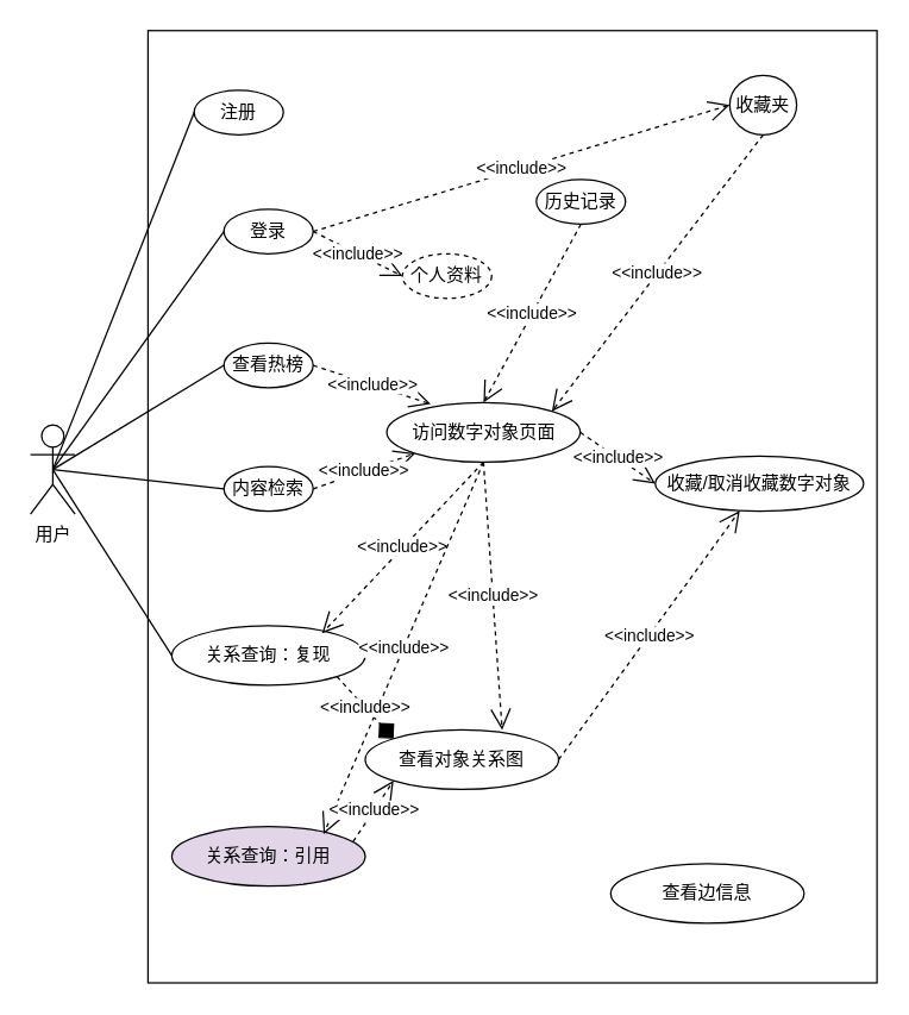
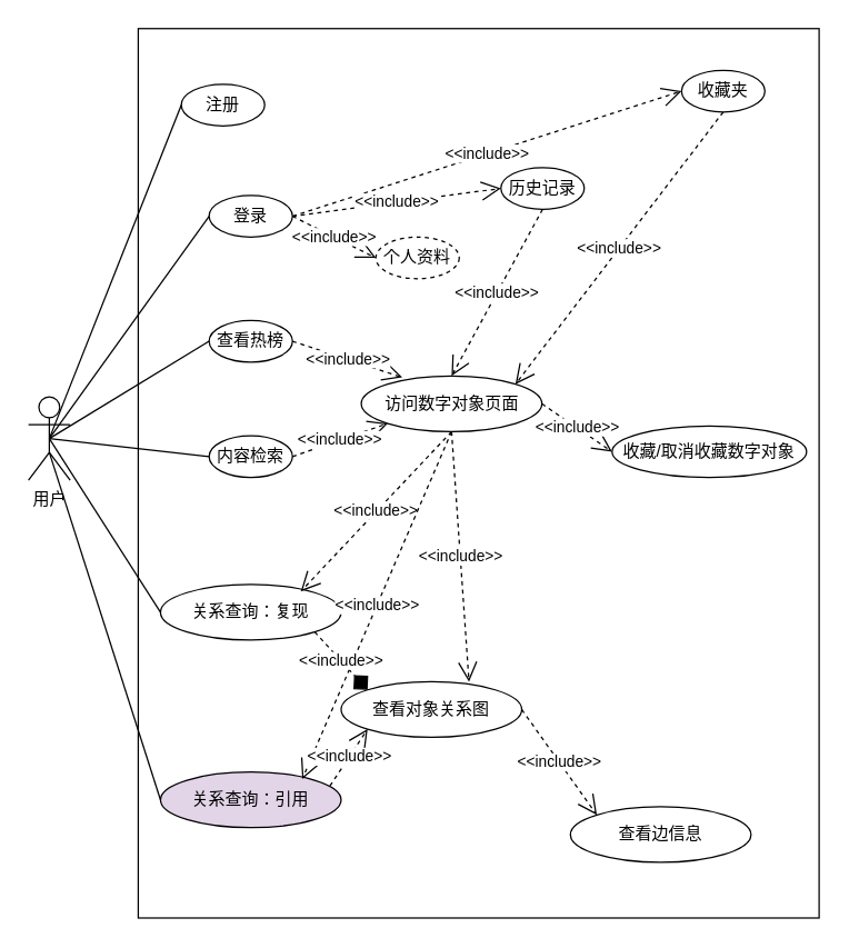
  <mxCell id="0" />
  <mxCell id="1" parent="0" />
  <mxCell id="2" value="" style="rounded=0;whiteSpace=wrap;html=1;" parent="1" vertex="1"><mxGeometry x="99" y="20" width="490" height="640" as="geometry" /></mxCell>
  <mxCell id="3" value="用户&lt;br&gt;" style="shape=umlActor;verticalLabelPosition=bottom;verticalAlign=top;html=1;" parent="1" vertex="1"><mxGeometry x="20" y="285" width="30" height="60" as="geometry" /></mxCell>
  <mxCell id="4" value="注册" style="ellipse;whiteSpace=wrap;html=1;" parent="1" vertex="1"><mxGeometry x="130" y="60" width="60" height="30" as="geometry" /></mxCell>
  <mxCell id="5" value="登录" style="ellipse;whiteSpace=wrap;html=1;" parent="1" vertex="1"><mxGeometry x="150" y="140" width="60" height="30" as="geometry" /></mxCell>
- <mxCell id="6" value="收藏夹" style="ellipse;whiteSpace=wrap;html=1;" parent="1" vertex="1"><mxGeometry x="490" y="50" width="45" height="40" as="geometry" /></mxCell>
+ <mxCell id="6" value="收藏夹" style="ellipse;whiteSpace=wrap;html=1;" parent="1" vertex="1"><mxGeometry x="490" y="50" width="60" height="30" as="geometry" /></mxCell>
  <mxCell id="7" value="历史记录" style="ellipse;whiteSpace=wrap;html=1;" parent="1" vertex="1"><mxGeometry x="360" y="120" width="60" height="30" as="geometry" /></mxCell>
  <mxCell id="8" value="个人资料" style="ellipse;whiteSpace=wrap;html=1;dashed=1;" parent="1" vertex="1"><mxGeometry x="270" y="170" width="60" height="30" as="geometry" /></mxCell>
  <mxCell id="9" value="查看热榜" style="ellipse;whiteSpace=wrap;html=1;" parent="1" vertex="1"><mxGeometry x="150" y="230" width="60" height="30" as="geometry" /></mxCell>
  <mxCell id="10" value="" style="endArrow=none;html=1;rounded=0;exitX=0.5;exitY=0.5;exitDx=0;exitDy=0;exitPerimeter=0;entryX=0;entryY=0.5;entryDx=0;entryDy=0;" parent="1" source="3" target="4" edge="1"><mxGeometry relative="1" as="geometry"><mxPoint x="260" y="320" as="sourcePoint" /><mxPoint x="420" y="320" as="targetPoint" /></mxGeometry></mxCell>
  <mxCell id="11" value="内容检索" style="ellipse;whiteSpace=wrap;html=1;" parent="1" vertex="1"><mxGeometry x="150" y="313" width="60" height="30" as="geometry" /></mxCell>
  <mxCell id="12" value="关系查询：复现" style="ellipse;whiteSpace=wrap;html=1;" parent="1" vertex="1"><mxGeometry x="115" y="420" width="130" height="40" as="geometry" /></mxCell>
  <mxCell id="13" value="关系查询：引用" style="ellipse;whiteSpace=wrap;html=1;fillColor=#e1d5e7;" parent="1" vertex="1"><mxGeometry x="115" y="555" width="130" height="40" as="geometry" /></mxCell>
  <mxCell id="14" value="访问数字对象页面" style="ellipse;whiteSpace=wrap;html=1;" parent="1" vertex="1"><mxGeometry x="259.5" y="270" width="130" height="40" as="geometry" /></mxCell>
  <mxCell id="15" value="收藏/&lt;span style=&quot;white-space: pre;&quot;&gt;取消收藏&lt;/span&gt;数字对象" style="ellipse;whiteSpace=wrap;html=1;" parent="1" vertex="1"><mxGeometry x="440" y="306" width="140" height="37" as="geometry" /></mxCell>
  <mxCell id="16" value="查看对象关系图" style="ellipse;whiteSpace=wrap;html=1;" parent="1" vertex="1"><mxGeometry x="245" y="490" width="130" height="40" as="geometry" /></mxCell>
  <mxCell id="17" value="查看边信息" style="ellipse;whiteSpace=wrap;html=1;" parent="1" vertex="1"><mxGeometry x="410" y="580" width="130" height="40" as="geometry" /></mxCell>
  <mxCell id="18" value="" style="endArrow=none;html=1;rounded=0;exitX=0.5;exitY=0.5;exitDx=0;exitDy=0;exitPerimeter=0;entryX=0;entryY=0.5;entryDx=0;entryDy=0;" parent="1" source="3" target="5" edge="1"><mxGeometry relative="1" as="geometry"><mxPoint x="55" y="330" as="sourcePoint" /><mxPoint x="160" y="85" as="targetPoint" /></mxGeometry></mxCell>
  <mxCell id="19" value="" style="endArrow=none;html=1;rounded=0;exitX=0.5;exitY=0.5;exitDx=0;exitDy=0;exitPerimeter=0;entryX=0;entryY=0.5;entryDx=0;entryDy=0;" parent="1" source="3" target="9" edge="1"><mxGeometry relative="1" as="geometry"><mxPoint x="65" y="340" as="sourcePoint" /><mxPoint x="170" y="95" as="targetPoint" /></mxGeometry></mxCell>
  <mxCell id="20" value="" style="endArrow=none;html=1;rounded=0;exitX=0.5;exitY=0.5;exitDx=0;exitDy=0;exitPerimeter=0;entryX=0;entryY=0.5;entryDx=0;entryDy=0;" parent="1" source="3" target="11" edge="1"><mxGeometry relative="1" as="geometry"><mxPoint x="75" y="350" as="sourcePoint" /><mxPoint x="180" y="105" as="targetPoint" /></mxGeometry></mxCell>
  <mxCell id="21" value="" style="endArrow=none;html=1;rounded=0;exitX=0.5;exitY=0.5;exitDx=0;exitDy=0;exitPerimeter=0;entryX=0;entryY=0.5;entryDx=0;entryDy=0;" parent="1" source="3" target="12" edge="1"><mxGeometry relative="1" as="geometry"><mxPoint x="85" y="360" as="sourcePoint" /><mxPoint x="190" y="115" as="targetPoint" /></mxGeometry></mxCell>
+ <mxCell id="22" value="" style="endArrow=none;html=1;rounded=0;exitX=0.5;exitY=0.667;exitDx=0;exitDy=0;exitPerimeter=0;entryX=0;entryY=0.5;entryDx=0;entryDy=0;" parent="1" source="3" target="13" edge="1"><mxGeometry relative="1" as="geometry"><mxPoint x="95" y="370" as="sourcePoint" /><mxPoint x="200" y="125" as="targetPoint" /></mxGeometry></mxCell>
  <mxCell id="23" value="&amp;lt;&amp;lt;include&amp;gt;&amp;gt;" style="endArrow=open;endSize=12;dashed=1;html=1;rounded=0;exitX=1;exitY=0.5;exitDx=0;exitDy=0;entryX=0;entryY=0.5;entryDx=0;entryDy=0;" edge="1" parent="1" source="5" target="6"><mxGeometry width="160" relative="1" as="geometry"><mxPoint x="260" y="340" as="sourcePoint" /><mxPoint x="420" y="340" as="targetPoint" /></mxGeometry></mxCell>
+ <mxCell id="24" value="&amp;lt;&amp;lt;include&amp;gt;&amp;gt;" style="endArrow=open;endSize=12;dashed=1;html=1;rounded=0;exitX=1;exitY=0.5;exitDx=0;exitDy=0;entryX=0;entryY=0.5;entryDx=0;entryDy=0;" edge="1" parent="1" source="5" target="7"><mxGeometry width="160" relative="1" as="geometry"><mxPoint x="220" y="165" as="sourcePoint" /><mxPoint x="500" y="75" as="targetPoint" /></mxGeometry></mxCell>
  <mxCell id="25" value="&amp;lt;&amp;lt;include&amp;gt;&amp;gt;" style="endArrow=open;endSize=12;dashed=1;html=1;rounded=0;exitX=1;exitY=0.5;exitDx=0;exitDy=0;entryX=0;entryY=0.5;entryDx=0;entryDy=0;" edge="1" parent="1" source="5" target="8"><mxGeometry width="160" relative="1" as="geometry"><mxPoint x="230" y="175" as="sourcePoint" /><mxPoint x="510" y="85" as="targetPoint" /></mxGeometry></mxCell>
  <mxCell id="26" value="&amp;lt;&amp;lt;include&amp;gt;&amp;gt;" style="endArrow=open;endSize=12;dashed=1;html=1;rounded=0;exitX=0.5;exitY=1;exitDx=0;exitDy=0;entryX=0.5;entryY=0;entryDx=0;entryDy=0;" edge="1" parent="1" source="7" target="14"><mxGeometry width="160" relative="1" as="geometry"><mxPoint x="240" y="185" as="sourcePoint" /><mxPoint x="520" y="95" as="targetPoint" /></mxGeometry></mxCell>
  <mxCell id="27" value="&amp;lt;&amp;lt;include&amp;gt;&amp;gt;" style="endArrow=open;endSize=12;dashed=1;html=1;rounded=0;exitX=0.5;exitY=1;exitDx=0;exitDy=0;entryX=1;entryY=0;entryDx=0;entryDy=0;" edge="1" parent="1" source="6" target="14"><mxGeometry width="160" relative="1" as="geometry"><mxPoint x="400" y="160" as="sourcePoint" /><mxPoint x="335" y="280" as="targetPoint" /></mxGeometry></mxCell>
  <mxCell id="28" value="&amp;lt;&amp;lt;include&amp;gt;&amp;gt;" style="endArrow=open;endSize=12;dashed=1;html=1;rounded=0;exitX=1;exitY=0.5;exitDx=0;exitDy=0;entryX=0.227;entryY=0.025;entryDx=0;entryDy=0;entryPerimeter=0;" edge="1" parent="1" source="9" target="14"><mxGeometry width="160" relative="1" as="geometry"><mxPoint x="410" y="170" as="sourcePoint" /><mxPoint x="345" y="290" as="targetPoint" /></mxGeometry></mxCell>
  <mxCell id="29" value="&amp;lt;&amp;lt;include&amp;gt;&amp;gt;" style="endArrow=open;endSize=12;dashed=1;html=1;rounded=0;exitX=1;exitY=0.5;exitDx=0;exitDy=0;entryX=0;entryY=1;entryDx=0;entryDy=0;" edge="1" parent="1" source="11" target="14"><mxGeometry width="160" relative="1" as="geometry"><mxPoint x="420" y="180" as="sourcePoint" /><mxPoint x="355" y="300" as="targetPoint" /></mxGeometry></mxCell>
  <mxCell id="30" value="&amp;lt;&amp;lt;include&amp;gt;&amp;gt;" style="endArrow=open;endSize=12;dashed=1;html=1;rounded=0;entryX=0.777;entryY=0.125;entryDx=0;entryDy=0;entryPerimeter=0;exitX=0.5;exitY=1;exitDx=0;exitDy=0;" edge="1" parent="1" source="14" target="12"><mxGeometry width="160" relative="1" as="geometry"><mxPoint x="220" y="338" as="sourcePoint" /><mxPoint x="289" y="314" as="targetPoint" /></mxGeometry></mxCell>
  <mxCell id="31" value="&amp;lt;&amp;lt;include&amp;gt;&amp;gt;" style="endArrow=open;endSize=12;dashed=1;html=1;rounded=0;exitX=0.5;exitY=1;exitDx=0;exitDy=0;entryX=0.785;entryY=0.125;entryDx=0;entryDy=0;entryPerimeter=0;" edge="1" parent="1" source="14" target="13"><mxGeometry width="160" relative="1" as="geometry"><mxPoint x="230" y="348" as="sourcePoint" /><mxPoint x="299" y="324" as="targetPoint" /></mxGeometry></mxCell>
  <mxCell id="32" value="&amp;lt;&amp;lt;include&amp;gt;&amp;gt;" style="endArrow=open;endSize=12;dashed=1;html=1;rounded=0;exitX=1;exitY=0.5;exitDx=0;exitDy=0;entryX=0;entryY=0.5;entryDx=0;entryDy=0;" edge="1" parent="1" source="14" target="15"><mxGeometry width="160" relative="1" as="geometry"><mxPoint x="240" y="358" as="sourcePoint" /><mxPoint x="309" y="334" as="targetPoint" /></mxGeometry></mxCell>
  <mxCell id="33" value="&amp;lt;&amp;lt;include&amp;gt;&amp;gt;" style="endArrow=open;endSize=12;dashed=1;html=1;rounded=0;entryX=0.708;entryY=0;entryDx=0;entryDy=0;entryPerimeter=0;exitX=0.5;exitY=1;exitDx=0;exitDy=0;" edge="1" parent="1" source="14" target="16"><mxGeometry width="160" relative="1" as="geometry"><mxPoint x="250" y="368" as="sourcePoint" /><mxPoint x="319" y="344" as="targetPoint" /></mxGeometry></mxCell>
  <mxCell id="34" value="&amp;lt;&amp;lt;include&amp;gt;&amp;gt;" style="endArrow=diamond;endSize=12;dashed=1;html=1;rounded=0;exitX=1;exitY=1;exitDx=0;exitDy=0;entryX=0;entryY=0;entryDx=0;entryDy=0;" edge="1" parent="1" source="12" target="16"><mxGeometry width="160" relative="1" as="geometry"><mxPoint x="410" y="310" as="sourcePoint" /><mxPoint x="460" y="345" as="targetPoint" /></mxGeometry></mxCell>
  <mxCell id="35" value="&amp;lt;&amp;lt;include&amp;gt;&amp;gt;" style="endArrow=open;endSize=12;dashed=1;html=1;rounded=0;exitX=0.938;exitY=0.25;exitDx=0;exitDy=0;entryX=0;entryY=1;entryDx=0;entryDy=0;exitPerimeter=0;" edge="1" parent="1" source="13" target="16"><mxGeometry width="160" relative="1" as="geometry"><mxPoint x="236" y="464" as="sourcePoint" /><mxPoint x="274" y="506" as="targetPoint" /></mxGeometry></mxCell>
- <mxCell id="36" value="&amp;lt;&amp;lt;include&amp;gt;&amp;gt;" style="endArrow=open;endSize=12;dashed=1;html=1;rounded=0;exitX=1;exitY=0.5;exitDx=0;exitDy=0;" edge="1" parent="1" source="16" target="15"><mxGeometry width="160" relative="1" as="geometry"><mxPoint x="247" y="575" as="sourcePoint" /><mxPoint x="274" y="534" as="targetPoint" /></mxGeometry></mxCell>
+ <mxCell id="36" value="&amp;lt;&amp;lt;include&amp;gt;&amp;gt;" style="endArrow=open;endSize=12;dashed=1;html=1;rounded=0;exitX=1;exitY=0.5;exitDx=0;exitDy=0;entryX=0;entryY=0;entryDx=0;entryDy=0;" edge="1" parent="1" source="16" target="17"><mxGeometry width="160" relative="1" as="geometry"><mxPoint x="247" y="575" as="sourcePoint" /><mxPoint x="274" y="534" as="targetPoint" /></mxGeometry></mxCell>
